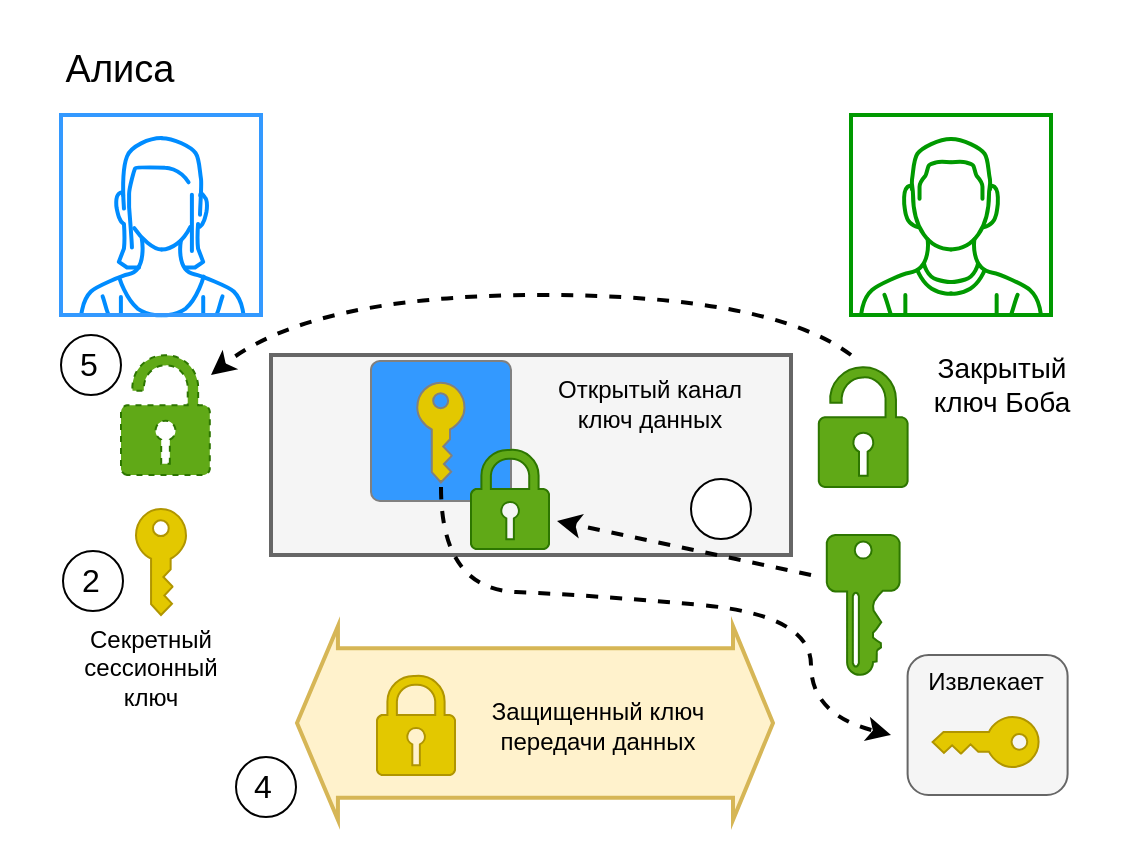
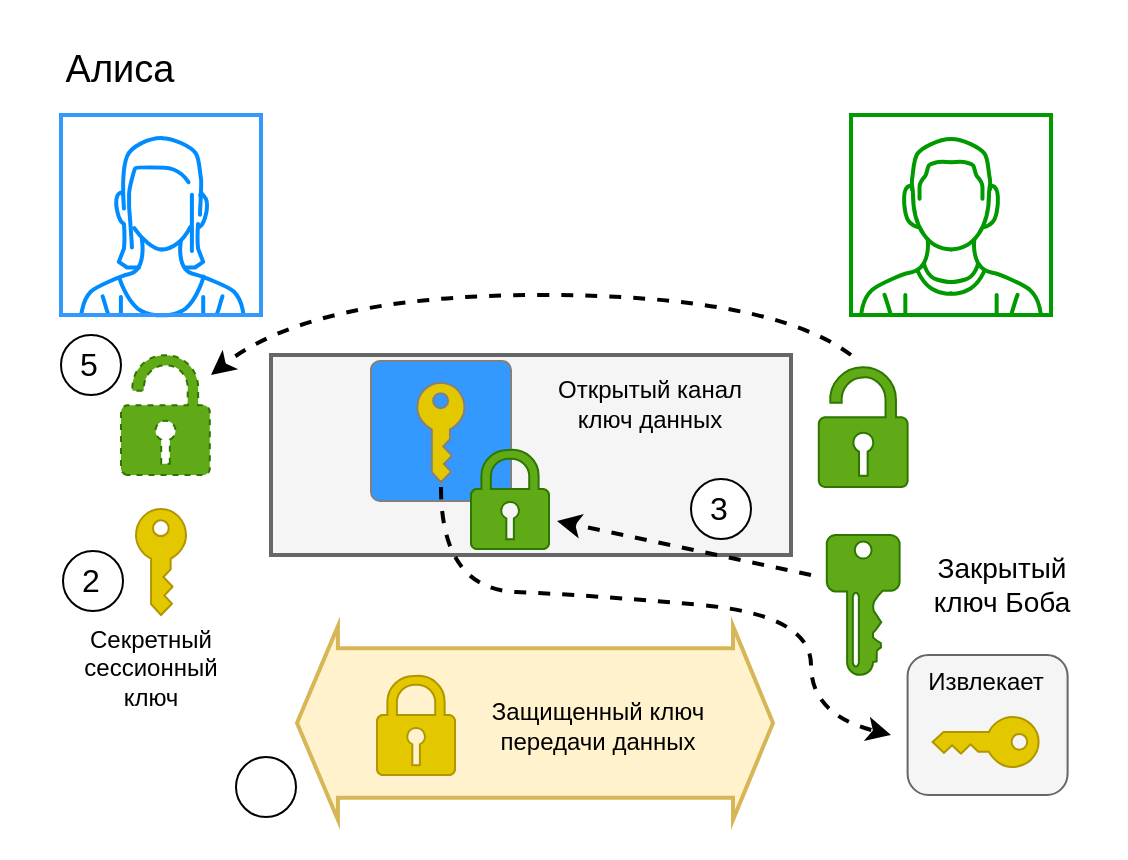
  <mxCell id="0" />
  <mxCell id="1" parent="0" />
  <mxCell id="2" value="" style="rounded=0;whiteSpace=wrap;html=1;strokeColor=#666666;strokeWidth=2;fontSize=12;fillColor=#f5f5f5;fontColor=#333333;" vertex="1" parent="1"><mxGeometry x="135" y="177" width="260" height="100" as="geometry" /></mxCell>
  <mxCell id="3" value="" style="rounded=0;whiteSpace=wrap;html=1;strokeColor=#B09500;fontSize=19;fillColor=#e3c800;fontColor=#000000;" vertex="1" parent="1"><mxGeometry x="200" y="180" width="40" height="60" as="geometry" /></mxCell>
  <mxCell id="4" value="" style="sketch=0;aspect=fixed;pointerEvents=1;shadow=0;dashed=0;html=1;strokeColor=#2D7600;labelPosition=center;verticalLabelPosition=bottom;verticalAlign=top;align=center;fillColor=#60a917;shape=mxgraph.mscae.enterprise.key_permissions;rotation=0;fontColor=#ffffff;" vertex="1" parent="1"><mxGeometry x="412.9" y="267" width="36.4" height="70" as="geometry" /></mxCell>
  <mxCell id="5" value="" style="sketch=0;aspect=fixed;pointerEvents=1;shadow=0;dashed=0;html=1;strokeColor=#2D7600;labelPosition=center;verticalLabelPosition=bottom;verticalAlign=top;align=center;fillColor=#60a917;shape=mxgraph.mscae.enterprise.lock_unlocked;fontColor=#ffffff;" vertex="1" parent="1"><mxGeometry x="408.9" y="183" width="44.4" height="60" as="geometry" /></mxCell>
  <mxCell id="6" value="" style="verticalLabelPosition=bottom;shadow=0;dashed=0;align=center;html=1;verticalAlign=top;strokeWidth=2;shape=mxgraph.mockup.containers.userMale;strokeColor2=#009900;strokeColor=#009900;" vertex="1" parent="1"><mxGeometry x="425" y="57" width="100" height="100" as="geometry" /></mxCell>
  <mxCell id="7" value="" style="verticalLabelPosition=bottom;shadow=0;dashed=0;align=center;html=1;verticalAlign=top;strokeWidth=2;shape=mxgraph.mockup.containers.userFemale;strokeColor=#3399FF;strokeColor2=#008cff;" vertex="1" parent="1"><mxGeometry x="30" y="57" width="100" height="100" as="geometry" /></mxCell>
  <mxCell id="8" value="" style="sketch=0;pointerEvents=1;shadow=0;dashed=0;html=1;labelPosition=center;verticalLabelPosition=bottom;verticalAlign=top;outlineConnect=0;align=center;shape=mxgraph.office.security.key_permissions;fontSize=14;fillColor=#e3c800;fontColor=#000000;strokeColor=#B09500;rotation=0;" vertex="1" parent="1"><mxGeometry x="67.5" y="254" width="25" height="53" as="geometry" /></mxCell>
- <mxCell id="9" value="Закрытый ключ Боба" style="text;html=1;strokeColor=none;fillColor=none;align=center;verticalAlign=middle;whiteSpace=wrap;rounded=0;fontSize=14;" vertex="1" parent="1"><mxGeometry x="461.1" y="177" width="80" height="30" as="geometry" /></mxCell>
+ <mxCell id="9" value="Закрытый ключ Боба" style="text;html=1;strokeColor=none;fillColor=none;align=center;verticalAlign=middle;whiteSpace=wrap;rounded=0;fontSize=14;" vertex="1" parent="1"><mxGeometry x="461.1" y="277" width="80" height="30" as="geometry" /></mxCell>
  <mxCell id="10" value="Алиса" style="text;html=1;strokeColor=none;fillColor=none;align=center;verticalAlign=middle;whiteSpace=wrap;rounded=0;fontSize=19;" vertex="1" parent="1"><mxGeometry x="20" y="20" width="80" height="30" as="geometry" /></mxCell>
  <mxCell id="11" value="" style="sketch=0;pointerEvents=1;shadow=0;dashed=0;html=1;strokeColor=#808080;fillColor=#3399FF;labelPosition=center;verticalLabelPosition=bottom;verticalAlign=top;outlineConnect=0;align=center;shape=mxgraph.office.security.management_role;fontSize=19;fontColor=#000000;" vertex="1" parent="1"><mxGeometry x="185" y="180" width="70" height="70" as="geometry" /></mxCell>
  <mxCell id="12" value="" style="sketch=0;aspect=fixed;pointerEvents=1;shadow=0;dashed=0;html=1;strokeColor=#2D7600;labelPosition=center;verticalLabelPosition=bottom;verticalAlign=top;align=center;fillColor=#60a917;shape=mxgraph.mscae.enterprise.lock;fontColor=#ffffff;" vertex="1" parent="1"><mxGeometry x="235" y="224" width="39" height="50" as="geometry" /></mxCell>
  <mxCell id="13" value="" style="group" vertex="1" connectable="0" parent="1"><mxGeometry x="345" y="239" width="30" height="30" as="geometry" /></mxCell>
  <mxCell id="14" value="" style="ellipse;whiteSpace=wrap;html=1;aspect=fixed;fontSize=19;" vertex="1" parent="13"><mxGeometry width="30" height="30" as="geometry" /></mxCell>
+ <mxCell id="15" value="3" style="text;html=1;strokeColor=none;fillColor=none;align=center;verticalAlign=middle;whiteSpace=wrap;rounded=0;fontSize=16;" vertex="1" parent="13"><mxGeometry x="1.5" width="25" height="30" as="geometry" /></mxCell>
  <mxCell id="16" value="" style="curved=1;endArrow=classic;html=1;rounded=0;fontSize=16;dashed=1;strokeWidth=2;" edge="1" parent="1"><mxGeometry width="50" height="50" relative="1" as="geometry"><mxPoint x="220" y="243" as="sourcePoint" /><mxPoint x="445" y="367" as="targetPoint" /><Array as="points"><mxPoint x="220" y="294" /><mxPoint x="295" y="297" /><mxPoint x="405" y="307" /><mxPoint x="405" y="357" /></Array></mxGeometry></mxCell>
  <mxCell id="17" value="" style="endArrow=classic;html=1;rounded=0;fontSize=16;jumpSize=8;strokeWidth=2;dashed=1;strokeColor=#000000;" edge="1" parent="1"><mxGeometry width="50" height="50" relative="1" as="geometry"><mxPoint x="405" y="287" as="sourcePoint" /><mxPoint x="278" y="260" as="targetPoint" /></mxGeometry></mxCell>
  <mxCell id="18" value="" style="rounded=1;whiteSpace=wrap;html=1;strokeColor=#666666;fontSize=16;fillColor=#f5f5f5;fontColor=#333333;" vertex="1" parent="1"><mxGeometry x="453.3" y="327" width="80" height="70" as="geometry" /></mxCell>
  <mxCell id="19" value="" style="sketch=0;pointerEvents=1;shadow=0;dashed=0;html=1;labelPosition=center;verticalLabelPosition=bottom;verticalAlign=top;outlineConnect=0;align=center;shape=mxgraph.office.security.key_permissions;fontSize=14;fillColor=#e3c800;fontColor=#000000;strokeColor=#B09500;rotation=90;" vertex="1" parent="1"><mxGeometry x="479.8" y="344" width="25" height="53" as="geometry" /></mxCell>
  <mxCell id="20" value="Извлекает" style="text;html=1;strokeColor=none;fillColor=none;align=center;verticalAlign=middle;whiteSpace=wrap;rounded=0;fontSize=12;" vertex="1" parent="1"><mxGeometry x="463.3" y="326" width="60" height="30" as="geometry" /></mxCell>
  <mxCell id="21" value="Открытый канал ключ данных" style="text;html=1;strokeColor=none;fillColor=none;align=center;verticalAlign=middle;whiteSpace=wrap;rounded=0;dashed=1;strokeWidth=2;fontSize=12;" vertex="1" parent="1"><mxGeometry x="265" y="187" width="120" height="30" as="geometry" /></mxCell>
  <mxCell id="22" value="" style="shape=flexArrow;endArrow=classic;startArrow=classic;html=1;rounded=0;strokeColor=#d6b656;strokeWidth=2;fontSize=12;jumpSize=8;fillColor=#fff2cc;width=73.81;startSize=6.157;" edge="1" parent="1"><mxGeometry width="100" height="100" relative="1" as="geometry"><mxPoint x="147" y="361" as="sourcePoint" /><mxPoint x="387" y="361" as="targetPoint" /></mxGeometry></mxCell>
  <mxCell id="23" value="" style="sketch=0;aspect=fixed;pointerEvents=1;shadow=0;dashed=0;html=1;strokeColor=#B09500;labelPosition=center;verticalLabelPosition=bottom;verticalAlign=top;align=center;fillColor=#e3c800;shape=mxgraph.mscae.enterprise.lock;fontColor=#000000;" vertex="1" parent="1"><mxGeometry x="188" y="337" width="39" height="50" as="geometry" /></mxCell>
  <mxCell id="24" value="Защищенный ключ передачи данных" style="text;html=1;strokeColor=none;fillColor=none;align=center;verticalAlign=middle;whiteSpace=wrap;rounded=0;dashed=1;strokeWidth=2;fontSize=12;" vertex="1" parent="1"><mxGeometry x="239" y="348" width="120" height="30" as="geometry" /></mxCell>
  <mxCell id="25" value="Секретный сессионный ключ" style="text;html=1;strokeColor=none;fillColor=none;align=center;verticalAlign=middle;whiteSpace=wrap;rounded=0;dashed=1;strokeWidth=2;fontSize=12;" vertex="1" parent="1"><mxGeometry x="32.5" y="311" width="85" height="45" as="geometry" /></mxCell>
  <mxCell id="26" value="" style="group" vertex="1" connectable="0" parent="1"><mxGeometry x="117.5" y="378" width="30" height="30" as="geometry" /></mxCell>
  <mxCell id="27" value="" style="ellipse;whiteSpace=wrap;html=1;aspect=fixed;fontSize=19;" vertex="1" parent="26"><mxGeometry width="30" height="30" as="geometry" /></mxCell>
- <mxCell id="28" value="4" style="text;html=1;strokeColor=none;fillColor=none;align=center;verticalAlign=middle;whiteSpace=wrap;rounded=0;fontSize=16;" vertex="1" parent="26"><mxGeometry x="1.5" width="25" height="30" as="geometry" /></mxCell>
  <mxCell id="29" value="" style="group" vertex="1" connectable="0" parent="1"><mxGeometry x="31" y="275" width="30" height="30" as="geometry" /></mxCell>
  <mxCell id="30" value="" style="ellipse;whiteSpace=wrap;html=1;aspect=fixed;fontSize=19;" vertex="1" parent="29"><mxGeometry width="30" height="30" as="geometry" /></mxCell>
  <mxCell id="31" value="2" style="text;html=1;strokeColor=none;fillColor=none;align=center;verticalAlign=middle;whiteSpace=wrap;rounded=0;fontSize=16;" vertex="1" parent="29"><mxGeometry x="1.5" width="25" height="30" as="geometry" /></mxCell>
  <mxCell id="32" value="" style="curved=1;endArrow=classic;html=1;rounded=0;strokeColor=#000000;strokeWidth=2;fontSize=12;jumpSize=8;dashed=1;" edge="1" parent="1"><mxGeometry width="50" height="50" relative="1" as="geometry"><mxPoint x="425" y="177" as="sourcePoint" /><mxPoint x="105" y="187" as="targetPoint" /><Array as="points"><mxPoint x="385" y="147" /><mxPoint x="155" y="147" /></Array></mxGeometry></mxCell>
  <mxCell id="33" value="" style="group" vertex="1" connectable="0" parent="1"><mxGeometry x="30" y="167" width="30" height="30" as="geometry" /></mxCell>
  <mxCell id="34" value="" style="ellipse;whiteSpace=wrap;html=1;aspect=fixed;fontSize=19;" vertex="1" parent="33"><mxGeometry width="30" height="30" as="geometry" /></mxCell>
  <mxCell id="35" value="5" style="text;html=1;strokeColor=none;fillColor=none;align=center;verticalAlign=middle;whiteSpace=wrap;rounded=0;fontSize=16;" vertex="1" parent="33"><mxGeometry x="1.5" width="25" height="30" as="geometry" /></mxCell>
  <mxCell id="36" value="" style="sketch=0;aspect=fixed;pointerEvents=1;shadow=0;html=1;strokeColor=#2D7600;labelPosition=center;verticalLabelPosition=bottom;verticalAlign=top;align=center;fillColor=#60a917;shape=mxgraph.mscae.enterprise.lock_unlocked;fontColor=#ffffff;perimeterSpacing=0;strokeWidth=1;dashed=1;" vertex="1" parent="1"><mxGeometry x="60" y="177" width="44.4" height="60" as="geometry" /></mxCell>
